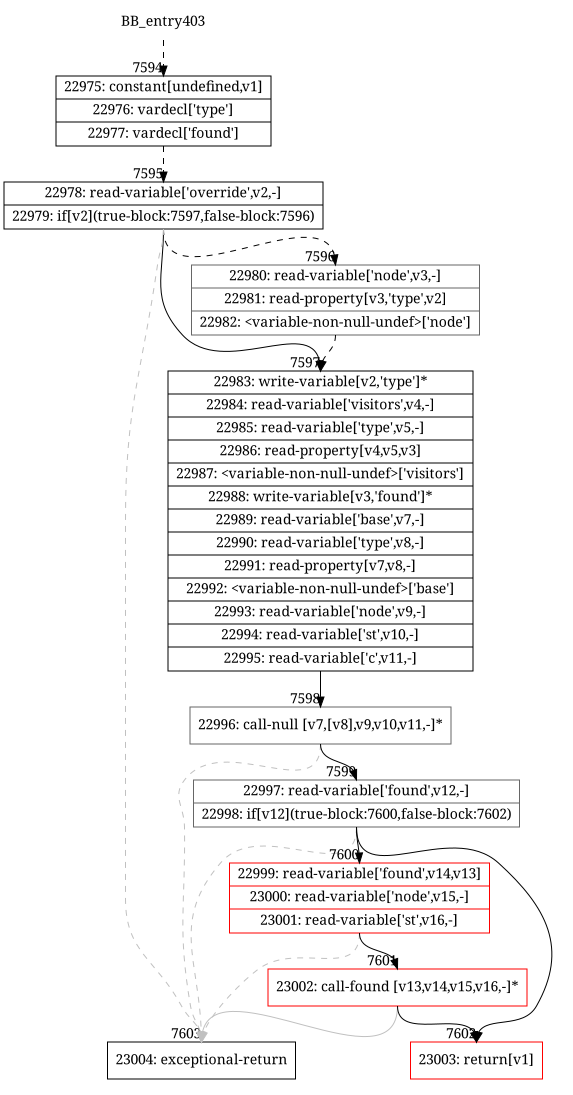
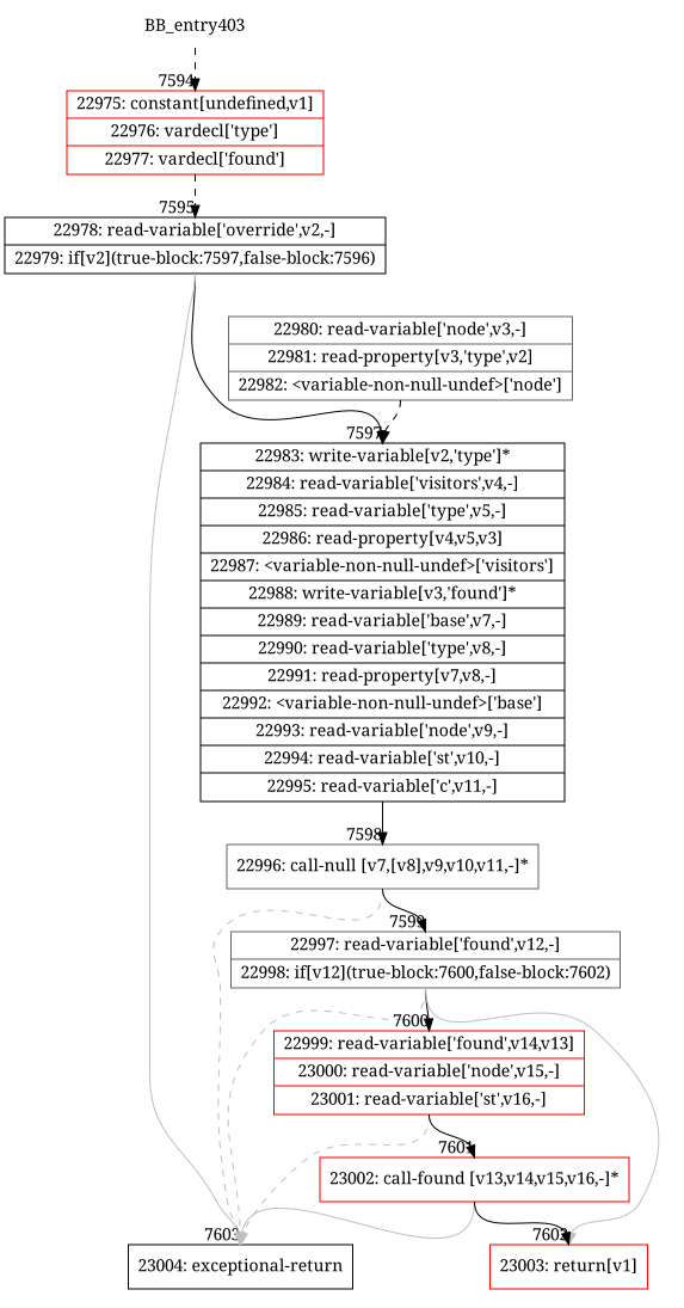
  digraph {
    fontname="Noto Serif"
    rankdir=TD
    node [color=red fontname="Noto Serif" shape=record]
    edge [fontname="Noto Serif" headport=n style=solid tailport=s]
    BB_entry403 [shape=none]
-   n2 [color=black label="{22975: constant[undefined,v1]|22976: vardecl['type']|22977: vardecl['found']}"]
+   n2 [label="{22975: constant[undefined,v1]|22976: vardecl['type']|22977: vardecl['found']}"]
    n3 [color=black label="{22978: read-variable['override',v2,-]|22979: if[v2](true-block:7597,false-block:7596)}"]
    n4 [color=black label="{22983: write-variable[v2,'type']*|22984: read-variable['visitors',v4,-]|22985: read-variable['type',v5,-]|22986: read-property[v4,v5,v3]|22987: \<variable-non-null-undef\>['visitors']|22988: write-variable[v3,'found']*|22989: read-variable['base',v7,-]|22990: read-variable['type',v8,-]|22991: read-property[v7,v8,-]|22992: \<variable-non-null-undef\>['base']|22993: read-variable['node',v9,-]|22994: read-variable['st',v10,-]|22995: read-variable['c',v11,-]}"]
    n5 [color=gray40 label="{22980: read-variable['node',v3,-]|22981: read-property[v3,'type',v2]|22982: \<variable-non-null-undef\>['node']}"]
    n6 [color=black label="{23004: exceptional-return}"]
    n7 [color=gray40 label="{22996: call-null [v7,[v8],v9,v10,v11,-]*}"]
    n8 [color=gray40 label="{22997: read-variable['found',v12,-]|22998: if[v12](true-block:7600,false-block:7602)}"]
    n9 [label="{22999: read-variable['found',v14,v13]|23000: read-variable['node',v15,-]|23001: read-variable['st',v16,-]}"]
    n10 [label="{23003: return[v1]}"]
    n11 [label="{23002: call-found [v13,v14,v15,v16,-]*}"]
    BB_entry403 -> n2 [headlabel="    7594" style=dashed]
    n2 -> n3 [headlabel="      7595" style=dashed]
    n3 -> n4 [headlabel="      7597"]
-   n3 -> n5 [headlabel="      7596" style=dashed]
-   n3 -> n6 [color=gray headlabel="      7603" style=dashed]
+   n3 -> n6 [color=gray headlabel="      7603"]
    n4 -> n7 [headlabel="      7598"]
    n5 -> n4 [style=dashed]
    n7 -> n6 [color=gray style=dashed]
    n7 -> n8 [headlabel="      7599"]
    n8 -> n6 [color=gray style=dashed]
    n8 -> n9 [headlabel="      7600"]
-   n8 -> n10 [headlabel="      7602"]
+   n8 -> n10 [headlabel="      7602" color=gray]
    n9 -> n6 [color=gray style=dashed]
    n9 -> n11 [headlabel="      7601"]
    n11 -> n6 [color=gray]
    n11 -> n10
  }
